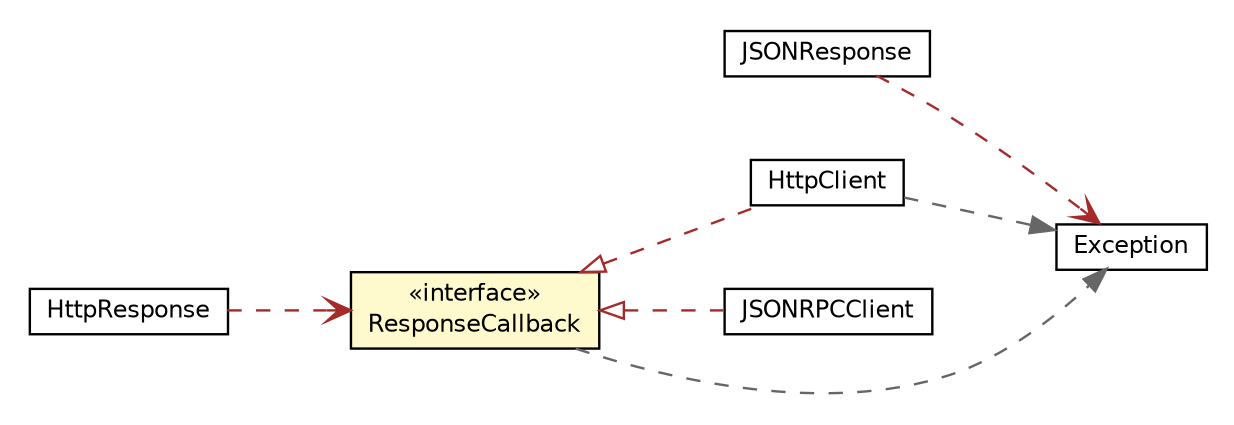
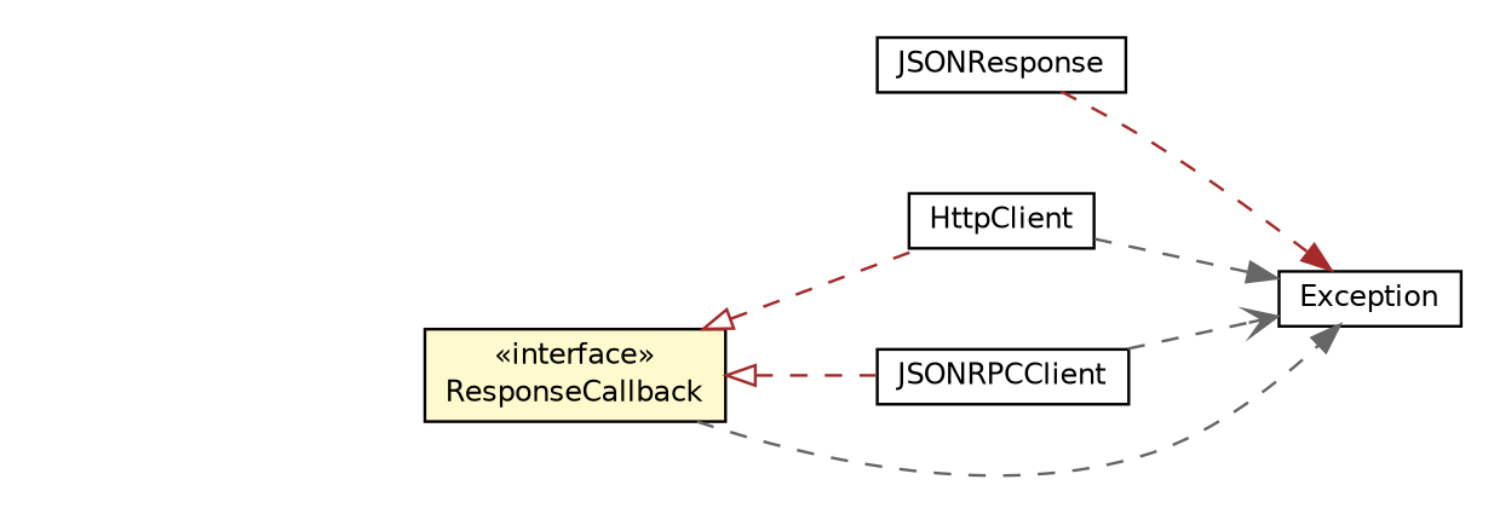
  digraph {
    nodesep=0.25
    rankdir=LR
    ranksep=0.5
    node [fontcolor=black fontname=Helvetica fontsize=10.0 shape=plaintext]
    edge [color=brown fontname=Helvetica fontsize=10.0 headport=p labelfontname=Helvetica labelfontsize=10 style=dashed tailport=p arrowhead=open fontcolor=black]
    n1 [label=<<table title="babble.net.ResponseCallback" border="0" cellborder="1" cellspacing="0" cellpadding="2" port="p" bgcolor="lemonChiffon" href="./ResponseCallback.html"> 		<tr><td><table border="0" cellspacing="0" cellpadding="1"> <tr><td align="center" balign="center"> &#171;interface&#187; </td></tr> <tr><td align="center" balign="center"> ResponseCallback </td></tr> 		</table></td></tr> 		</table>>]
    n2 [label=<<table title="babble.net.http.HttpClient" border="0" cellborder="1" cellspacing="0" cellpadding="2" port="p" href="./http/HttpClient.html"> 		<tr><td><table border="0" cellspacing="0" cellpadding="1"> <tr><td align="center" balign="center"> HttpClient </td></tr> 		</table></td></tr> 		</table>>]
    n3 [label=<<table title="babble.net.json.JSONRPCClient" border="0" cellborder="1" cellspacing="0" cellpadding="2" port="p" href="./json/JSONRPCClient.html"> 		<tr><td><table border="0" cellspacing="0" cellpadding="1"> <tr><td align="center" balign="center"> JSONRPCClient </td></tr> 		</table></td></tr> 		</table>>]
    n4 [label=<<table title="java.lang.Exception" border="0" cellborder="1" cellspacing="0" cellpadding="2" port="p" href="http://java.sun.com/j2se/1.4.2/docs/api/java/lang/Exception.html"> 		<tr><td><table border="0" cellspacing="0" cellpadding="1"> <tr><td align="center" balign="center"> Exception </td></tr> 		</table></td></tr> 		</table>>]
-   n5 [label=<<table title="babble.net.http.HttpResponse" border="0" cellborder="1" cellspacing="0" cellpadding="2" port="p" href="./http/HttpResponse.html"> 		<tr><td><table border="0" cellspacing="0" cellpadding="1"> <tr><td align="center" balign="center"> HttpResponse </td></tr> 		</table></td></tr> 		</table>>]
    n6 [label=<<table title="babble.net.json.JSONResponse" border="0" cellborder="1" cellspacing="0" cellpadding="2" port="p" href="./json/JSONResponse.html"> 		<tr><td><table border="0" cellspacing="0" cellpadding="1"> <tr><td align="center" balign="center"> JSONResponse </td></tr> 		</table></td></tr> 		</table>>]
    n1 -> n2 [arrowtail=empty dir=back fontsize=10 arrowhead="" fontcolor=""]
    n1 -> n3 [arrowtail=empty dir=back fontsize=10 arrowhead="" fontcolor=""]
    n1 -> n4 [arrowhead=normal color=gray40]
    n2 -> n4 [arrowhead=normal color=gray40]
-   n5 -> n1
-   n6 -> n4
+   n3 -> n4 [color=gray40]
+   n6 -> n4 [arrowhead=normal]
  }
